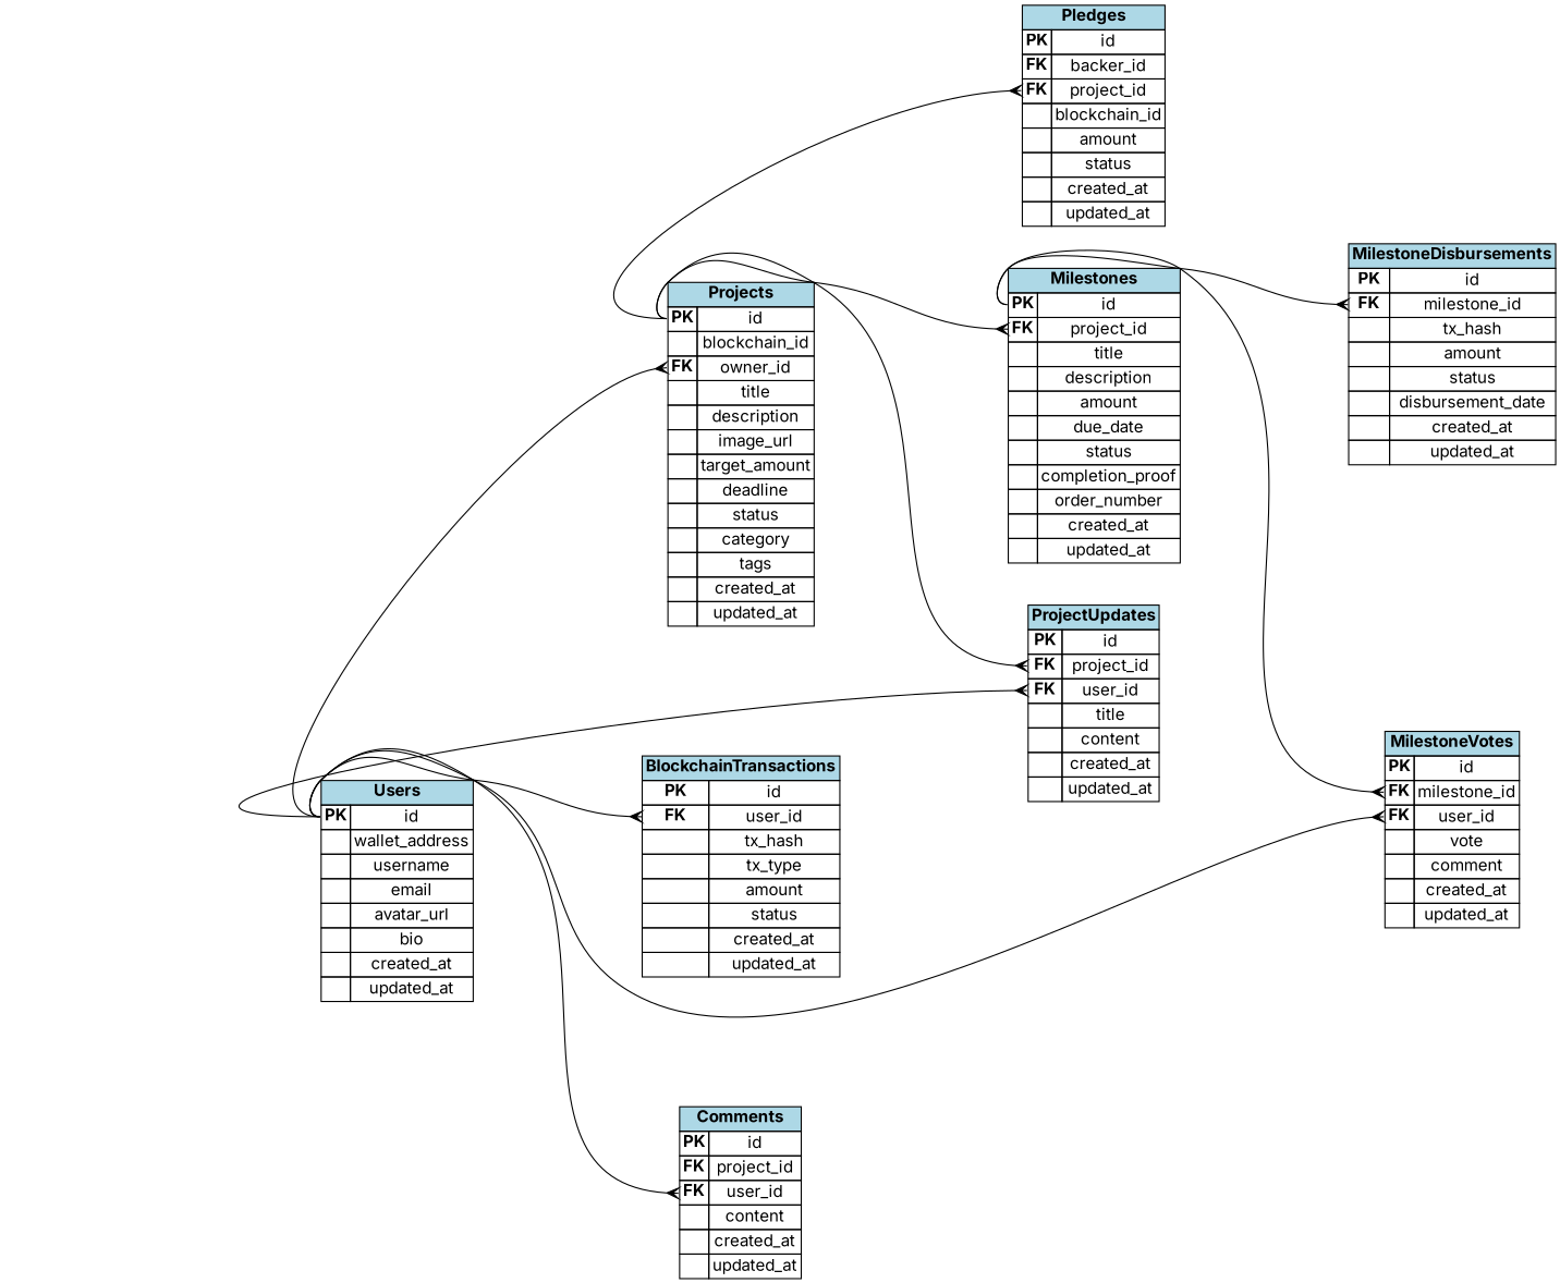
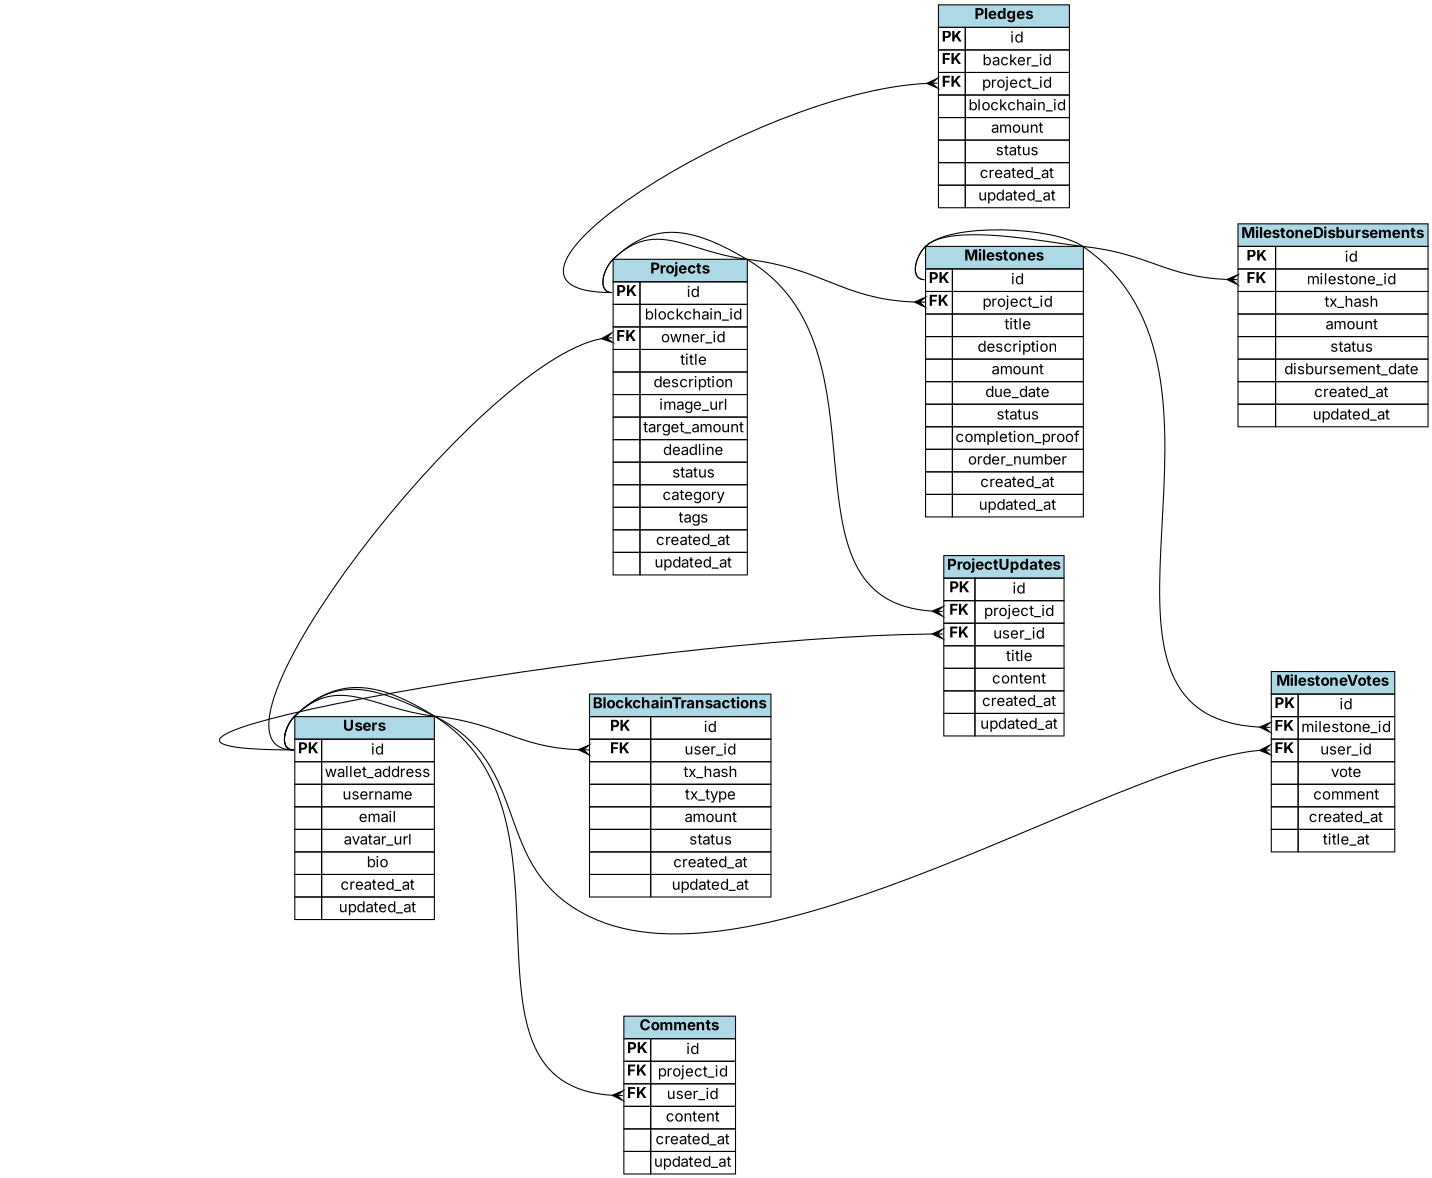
  digraph {
    fontname=Inter
    nodesep=0.5
    rankdir=LR
    ranksep=2
    node [fontname=Inter shape=plain]
    edge [arrowhead=crow arrowtail=none dir=both fontname=Inter headport=user_id tailport=id]
    n1 [label=<     <table border="0" cellborder="1" cellspacing="0">       <tr><td bgcolor="lightblue" colspan="2"><b>Users</b></td></tr>       <tr><td port="id"><b>PK</b></td><td>id</td></tr>       <tr><td></td><td>wallet_address</td></tr>       <tr><td></td><td>username</td></tr>       <tr><td></td><td>email</td></tr>       <tr><td></td><td>avatar_url</td></tr>       <tr><td></td><td>bio</td></tr>       <tr><td></td><td>created_at</td></tr>       <tr><td></td><td>updated_at</td></tr>     </table>   >]
    n2 [label=<     <table border="0" cellborder="1" cellspacing="0">       <tr><td bgcolor="lightblue" colspan="2"><b>Projects</b></td></tr>       <tr><td port="id"><b>PK</b></td><td>id</td></tr>       <tr><td></td><td>blockchain_id</td></tr>       <tr><td port="owner_id"><b>FK</b></td><td>owner_id</td></tr>       <tr><td></td><td>title</td></tr>       <tr><td></td><td>description</td></tr>       <tr><td></td><td>image_url</td></tr>       <tr><td></td><td>target_amount</td></tr>       <tr><td></td><td>deadline</td></tr>       <tr><td></td><td>status</td></tr>       <tr><td></td><td>category</td></tr>       <tr><td></td><td>tags</td></tr>       <tr><td></td><td>created_at</td></tr>       <tr><td></td><td>updated_at</td></tr>     </table>   >]
-   n3 [label=<     <table border="0" cellborder="1" cellspacing="0">       <tr><td bgcolor="lightblue" colspan="2"><b>MilestoneVotes</b></td></tr>       <tr><td port="id"><b>PK</b></td><td>id</td></tr>       <tr><td port="milestone_id"><b>FK</b></td><td>milestone_id</td></tr>       <tr><td port="user_id"><b>FK</b></td><td>user_id</td></tr>       <tr><td></td><td>vote</td></tr>       <tr><td></td><td>comment</td></tr>       <tr><td></td><td>created_at</td></tr>       <tr><td></td><td>updated_at</td></tr>     </table>   >]
+   n3 [label=<     <table border="0" cellborder="1" cellspacing="0">       <tr><td bgcolor="lightblue" colspan="2"><b>MilestoneVotes</b></td></tr>       <tr><td port="id"><b>PK</b></td><td>id</td></tr>       <tr><td port="milestone_id"><b>FK</b></td><td>milestone_id</td></tr>       <tr><td port="user_id"><b>FK</b></td><td>user_id</td></tr>       <tr><td></td><td>vote</td></tr>       <tr><td></td><td>comment</td></tr>       <tr><td></td><td>created_at</td></tr>       <tr><td></td><td>title_at</td></tr>     </table>   >]
    n4 [label=<     <table border="0" cellborder="1" cellspacing="0">       <tr><td bgcolor="lightblue" colspan="2"><b>BlockchainTransactions</b></td></tr>       <tr><td port="id"><b>PK</b></td><td>id</td></tr>       <tr><td port="user_id"><b>FK</b></td><td>user_id</td></tr>       <tr><td></td><td>tx_hash</td></tr>       <tr><td></td><td>tx_type</td></tr>       <tr><td></td><td>amount</td></tr>       <tr><td></td><td>status</td></tr>       <tr><td></td><td>created_at</td></tr>       <tr><td></td><td>updated_at</td></tr>     </table>   >]
    n5 [label=<     <table border="0" cellborder="1" cellspacing="0">       <tr><td bgcolor="lightblue" colspan="2"><b>ProjectUpdates</b></td></tr>       <tr><td port="id"><b>PK</b></td><td>id</td></tr>       <tr><td port="project_id"><b>FK</b></td><td>project_id</td></tr>       <tr><td port="user_id"><b>FK</b></td><td>user_id</td></tr>       <tr><td></td><td>title</td></tr>       <tr><td></td><td>content</td></tr>       <tr><td></td><td>created_at</td></tr>       <tr><td></td><td>updated_at</td></tr>     </table>   >]
    n6 [label=<     <table border="0" cellborder="1" cellspacing="0">       <tr><td bgcolor="lightblue" colspan="2"><b>Comments</b></td></tr>       <tr><td port="id"><b>PK</b></td><td>id</td></tr>       <tr><td port="project_id"><b>FK</b></td><td>project_id</td></tr>       <tr><td port="user_id"><b>FK</b></td><td>user_id</td></tr>       <tr><td></td><td>content</td></tr>       <tr><td></td><td>created_at</td></tr>       <tr><td></td><td>updated_at</td></tr>     </table>   >]
    n7 [label=<     <table border="0" cellborder="1" cellspacing="0">       <tr><td bgcolor="lightblue" colspan="2"><b>Pledges</b></td></tr>       <tr><td port="id"><b>PK</b></td><td>id</td></tr>       <tr><td port="backer_id"><b>FK</b></td><td>backer_id</td></tr>       <tr><td port="project_id"><b>FK</b></td><td>project_id</td></tr>       <tr><td></td><td>blockchain_id</td></tr>       <tr><td></td><td>amount</td></tr>       <tr><td></td><td>status</td></tr>       <tr><td></td><td>created_at</td></tr>       <tr><td></td><td>updated_at</td></tr>     </table>   >]
    n8 [label=<     <table border="0" cellborder="1" cellspacing="0">       <tr><td bgcolor="lightblue" colspan="2"><b>Milestones</b></td></tr>       <tr><td port="id"><b>PK</b></td><td>id</td></tr>       <tr><td port="project_id"><b>FK</b></td><td>project_id</td></tr>       <tr><td></td><td>title</td></tr>       <tr><td></td><td>description</td></tr>       <tr><td></td><td>amount</td></tr>       <tr><td></td><td>due_date</td></tr>       <tr><td></td><td>status</td></tr>       <tr><td></td><td>completion_proof</td></tr>       <tr><td></td><td>order_number</td></tr>       <tr><td></td><td>created_at</td></tr>       <tr><td></td><td>updated_at</td></tr>     </table>   >]
    n9 [label=<     <table border="0" cellborder="1" cellspacing="0">       <tr><td bgcolor="lightblue" colspan="2"><b>MilestoneDisbursements</b></td></tr>       <tr><td port="id"><b>PK</b></td><td>id</td></tr>       <tr><td port="milestone_id"><b>FK</b></td><td>milestone_id</td></tr>       <tr><td></td><td>tx_hash</td></tr>       <tr><td></td><td>amount</td></tr>       <tr><td></td><td>status</td></tr>       <tr><td></td><td>disbursement_date</td></tr>       <tr><td></td><td>created_at</td></tr>       <tr><td></td><td>updated_at</td></tr>     </table>   >]
    n1 -> n2 [headport=owner_id]
    n1 -> n3
    n1 -> n4
    n1 -> n5
    n1 -> n6
    n2 -> n5 [headport=project_id]
    n2 -> n7 [headport=project_id]
    n2 -> n8 [headport=project_id]
    n8 -> n3 [headport=milestone_id]
    n8 -> n9 [headport=milestone_id]
  }
